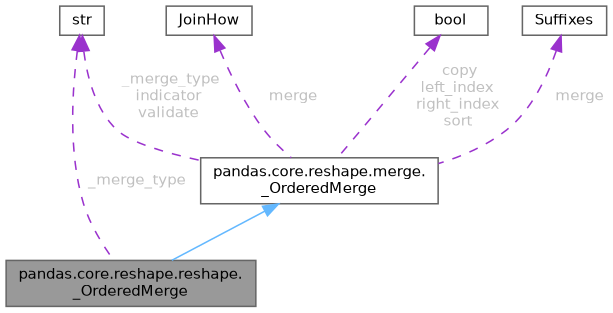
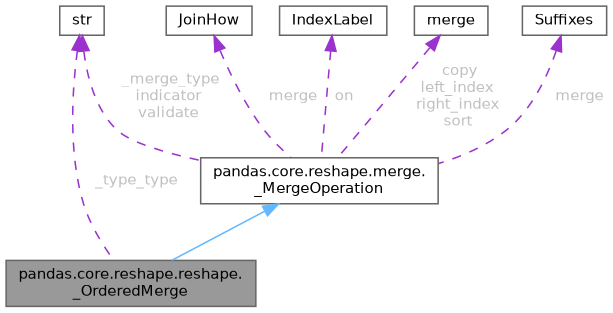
  digraph {
    node [color=gray40 fillcolor=white fontname=Helvetica fontsize=10 shape=box style=filled]
    edge [color=darkorchid3 dir=back fontname=Helvetica fontsize=10 labelfontname=Helvetica labelfontsize=10 style=dashed fontcolor=grey]
    n1 [fillcolor=grey60 fontcolor=black height=0.2 label="pandas.core.reshape.reshape.\l_OrderedMerge" width=0.4]
-   n2 [height=0.2 label="pandas.core.reshape.merge.\l_OrderedMerge" width=0.4]
+   n2 [height=0.2 label="pandas.core.reshape.merge.\l_MergeOperation" width=0.4]
    n3 [height=0.2 label=str width=0.4]
    n4 [height=0.2 label=JoinHow width=0.4]
-   n6 [height=0.2 label=bool width=0.4]
+   n5 [height=0.2 label=IndexLabel width=0.4]
+   n6 [height=0.2 label=merge width=0.4]
    n7 [height=0.2 label=Suffixes width=0.4]
    n2 -> n1 [color=steelblue1 style=solid fontcolor=""]
-   n3 -> n1 [label=" _merge_type"]
+   n3 -> n1 [label=" _type_type"]
    n3 -> n2 [label=" _merge_type\nindicator\nvalidate"]
    n4 -> n2 [label=" merge"]
+   n5 -> n2 [label=" on"]
    n6 -> n2 [label=" copy\nleft_index\nright_index\nsort"]
    n7 -> n2 [label=" merge"]
  }
